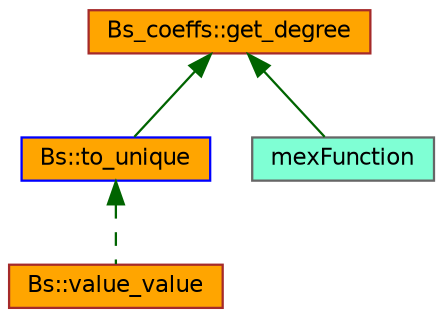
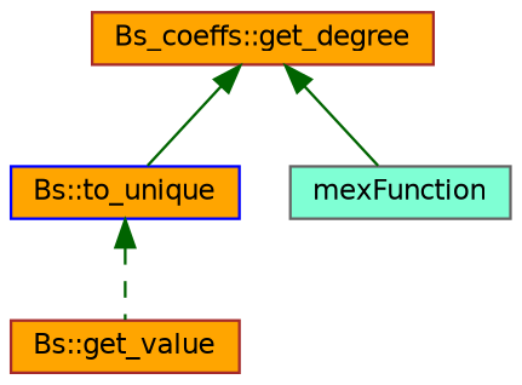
  digraph {
    rankdir=TB
    node [color=brown fillcolor=orange fontname=Helvetica fontsize=10 shape=record style=filled]
    edge [color=darkgreen dir=back fontname=Helvetica fontsize=10 labelfontname=Helvetica labelfontsize=10 style=solid]
    n1 [fontcolor=black height=0.2 label="Bs_coeffs::get_degree" width=0.4]
    n2 [color=blue height=0.2 label="Bs::to_unique" width=0.4]
    n3 [color=gray40 fillcolor=aquamarine height=0.2 label=mexFunction width=0.4]
-   n4 [height=0.2 label="Bs::value_value" width=0.4]
+   n4 [height=0.2 label="Bs::get_value" width=0.4]
    n1 -> n2
    n1 -> n3
    n2 -> n4 [style=dashed]
  }
